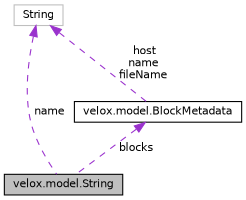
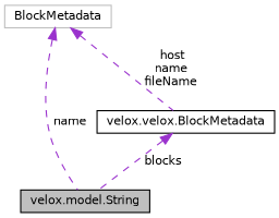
  digraph {
    node [color=black fillcolor=white fontname=Helvetica fontsize=10 shape=record style=filled]
    edge [color=darkorchid3 dir=back fontname=Helvetica fontsize=10 labelfontname=Helvetica labelfontsize=10 style=dashed]
    n1 [fillcolor=grey75 fontcolor=black height=0.2 label="velox.model.String" width=0.4]
-   n2 [height=0.2 label="velox.model.BlockMetadata" width=0.4]
-   n3 [color=grey75 height=0.2 label=String width=0.4]
+   n2 [height=0.2 label="velox.velox.BlockMetadata" width=0.4]
+   n3 [color=grey75 height=0.2 label=BlockMetadata width=0.4]
    n2 -> n1 [label=" blocks"]
    n3 -> n1 [label=" name"]
    n3 -> n2 [label=" host\nname\nfileName"]
  }
